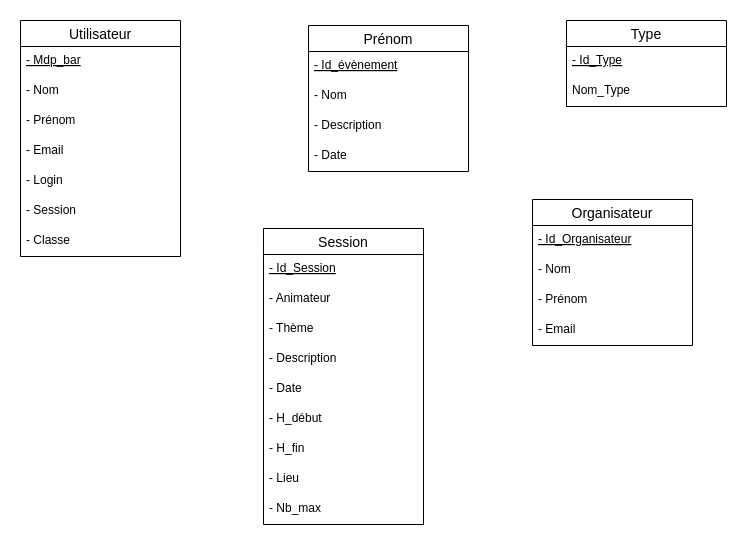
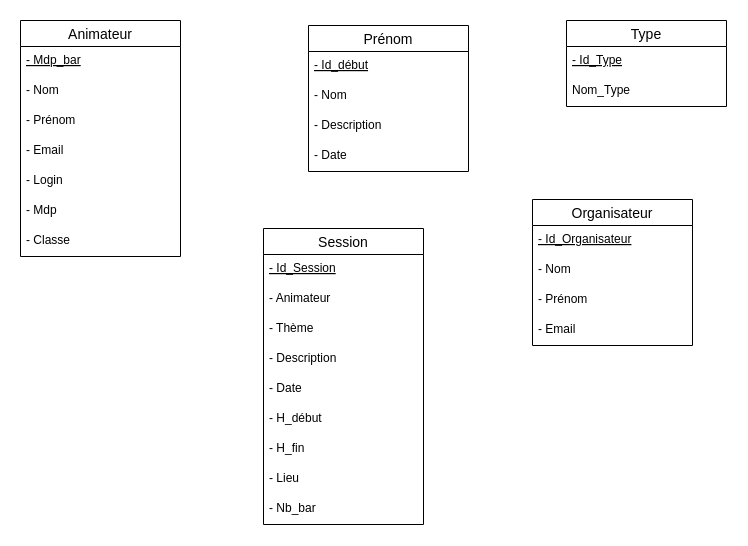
  <mxCell id="0" />
  <mxCell id="1" parent="0" />
- <mxCell id="2" value="Utilisateur" style="swimlane;fontStyle=0;childLayout=stackLayout;horizontal=1;startSize=26;horizontalStack=0;resizeParent=1;resizeParentMax=0;resizeLast=0;collapsible=1;marginBottom=0;align=center;fontSize=14;" parent="1" vertex="1"><mxGeometry x="20" y="20" width="160" height="236" as="geometry" /></mxCell>
+ <mxCell id="2" value="Animateur" style="swimlane;fontStyle=0;childLayout=stackLayout;horizontal=1;startSize=26;horizontalStack=0;resizeParent=1;resizeParentMax=0;resizeLast=0;collapsible=1;marginBottom=0;align=center;fontSize=14;" parent="1" vertex="1"><mxGeometry x="20" y="20" width="160" height="236" as="geometry" /></mxCell>
  <mxCell id="3" value="- Mdp_bar" style="text;strokeColor=none;fillColor=none;spacingLeft=4;spacingRight=4;overflow=hidden;rotatable=0;points=[[0,0.5],[1,0.5]];portConstraint=eastwest;fontSize=12;fontStyle=4" parent="2" vertex="1"><mxGeometry y="26" width="160" height="30" as="geometry" /></mxCell>
  <mxCell id="4" value="- Nom" style="text;strokeColor=none;fillColor=none;spacingLeft=4;spacingRight=4;overflow=hidden;rotatable=0;points=[[0,0.5],[1,0.5]];portConstraint=eastwest;fontSize=12;" parent="2" vertex="1"><mxGeometry y="56" width="160" height="30" as="geometry" /></mxCell>
  <mxCell id="5" value="- Prénom" style="text;strokeColor=none;fillColor=none;spacingLeft=4;spacingRight=4;overflow=hidden;rotatable=0;points=[[0,0.5],[1,0.5]];portConstraint=eastwest;fontSize=12;" parent="2" vertex="1"><mxGeometry y="86" width="160" height="30" as="geometry" /></mxCell>
  <mxCell id="6" value="- Email" style="text;strokeColor=none;fillColor=none;spacingLeft=4;spacingRight=4;overflow=hidden;rotatable=0;points=[[0,0.5],[1,0.5]];portConstraint=eastwest;fontSize=12;" parent="2" vertex="1"><mxGeometry y="116" width="160" height="30" as="geometry" /></mxCell>
  <mxCell id="7" value="- Login" style="text;strokeColor=none;fillColor=none;spacingLeft=4;spacingRight=4;overflow=hidden;rotatable=0;points=[[0,0.5],[1,0.5]];portConstraint=eastwest;fontSize=12;" parent="2" vertex="1"><mxGeometry y="146" width="160" height="30" as="geometry" /></mxCell>
- <mxCell id="8" value="- Session" style="text;strokeColor=none;fillColor=none;spacingLeft=4;spacingRight=4;overflow=hidden;rotatable=0;points=[[0,0.5],[1,0.5]];portConstraint=eastwest;fontSize=12;" parent="2" vertex="1"><mxGeometry y="176" width="160" height="30" as="geometry" /></mxCell>
+ <mxCell id="8" value="- Mdp" style="text;strokeColor=none;fillColor=none;spacingLeft=4;spacingRight=4;overflow=hidden;rotatable=0;points=[[0,0.5],[1,0.5]];portConstraint=eastwest;fontSize=12;" parent="2" vertex="1"><mxGeometry y="176" width="160" height="30" as="geometry" /></mxCell>
  <mxCell id="9" value="- Classe" style="text;strokeColor=none;fillColor=none;spacingLeft=4;spacingRight=4;overflow=hidden;rotatable=0;points=[[0,0.5],[1,0.5]];portConstraint=eastwest;fontSize=12;" parent="2" vertex="1"><mxGeometry y="206" width="160" height="30" as="geometry" /></mxCell>
  <mxCell id="10" value="Prénom" style="swimlane;fontStyle=0;childLayout=stackLayout;horizontal=1;startSize=26;horizontalStack=0;resizeParent=1;resizeParentMax=0;resizeLast=0;collapsible=1;marginBottom=0;align=center;fontSize=14;" parent="1" vertex="1"><mxGeometry x="308" y="25" width="160" height="146" as="geometry" /></mxCell>
- <mxCell id="11" value="- Id_évènement" style="text;strokeColor=none;fillColor=none;spacingLeft=4;spacingRight=4;overflow=hidden;rotatable=0;points=[[0,0.5],[1,0.5]];portConstraint=eastwest;fontSize=12;fontStyle=4" parent="10" vertex="1"><mxGeometry y="26" width="160" height="30" as="geometry" /></mxCell>
+ <mxCell id="11" value="- Id_début" style="text;strokeColor=none;fillColor=none;spacingLeft=4;spacingRight=4;overflow=hidden;rotatable=0;points=[[0,0.5],[1,0.5]];portConstraint=eastwest;fontSize=12;fontStyle=4" parent="10" vertex="1"><mxGeometry y="26" width="160" height="30" as="geometry" /></mxCell>
  <mxCell id="12" value="- Nom" style="text;strokeColor=none;fillColor=none;spacingLeft=4;spacingRight=4;overflow=hidden;rotatable=0;points=[[0,0.5],[1,0.5]];portConstraint=eastwest;fontSize=12;" parent="10" vertex="1"><mxGeometry y="56" width="160" height="30" as="geometry" /></mxCell>
  <mxCell id="13" value="- Description" style="text;strokeColor=none;fillColor=none;spacingLeft=4;spacingRight=4;overflow=hidden;rotatable=0;points=[[0,0.5],[1,0.5]];portConstraint=eastwest;fontSize=12;" parent="10" vertex="1"><mxGeometry y="86" width="160" height="30" as="geometry" /></mxCell>
  <mxCell id="14" value="- Date" style="text;strokeColor=none;fillColor=none;spacingLeft=4;spacingRight=4;overflow=hidden;rotatable=0;points=[[0,0.5],[1,0.5]];portConstraint=eastwest;fontSize=12;" parent="10" vertex="1"><mxGeometry y="116" width="160" height="30" as="geometry" /></mxCell>
  <mxCell id="15" value="Type" style="swimlane;fontStyle=0;childLayout=stackLayout;horizontal=1;startSize=26;horizontalStack=0;resizeParent=1;resizeParentMax=0;resizeLast=0;collapsible=1;marginBottom=0;align=center;fontSize=14;" parent="1" vertex="1"><mxGeometry x="566" y="20" width="160" height="86" as="geometry" /></mxCell>
  <mxCell id="16" value="- Id_Type" style="text;strokeColor=none;fillColor=none;spacingLeft=4;spacingRight=4;overflow=hidden;rotatable=0;points=[[0,0.5],[1,0.5]];portConstraint=eastwest;fontSize=12;fontStyle=4" parent="15" vertex="1"><mxGeometry y="26" width="160" height="30" as="geometry" /></mxCell>
  <mxCell id="17" value="Nom_Type" style="text;strokeColor=none;fillColor=none;spacingLeft=4;spacingRight=4;overflow=hidden;rotatable=0;points=[[0,0.5],[1,0.5]];portConstraint=eastwest;fontSize=12;" parent="15" vertex="1"><mxGeometry y="56" width="160" height="30" as="geometry" /></mxCell>
  <mxCell id="18" value="Session" style="swimlane;fontStyle=0;childLayout=stackLayout;horizontal=1;startSize=26;horizontalStack=0;resizeParent=1;resizeParentMax=0;resizeLast=0;collapsible=1;marginBottom=0;align=center;fontSize=14;" parent="1" vertex="1"><mxGeometry x="263" y="228" width="160" height="296" as="geometry" /></mxCell>
  <mxCell id="19" value="- Id_Session" style="text;strokeColor=none;fillColor=none;spacingLeft=4;spacingRight=4;overflow=hidden;rotatable=0;points=[[0,0.5],[1,0.5]];portConstraint=eastwest;fontSize=12;fontStyle=4" parent="18" vertex="1"><mxGeometry y="26" width="160" height="30" as="geometry" /></mxCell>
  <mxCell id="20" value="- Animateur" style="text;strokeColor=none;fillColor=none;spacingLeft=4;spacingRight=4;overflow=hidden;rotatable=0;points=[[0,0.5],[1,0.5]];portConstraint=eastwest;fontSize=12;" parent="18" vertex="1"><mxGeometry y="56" width="160" height="30" as="geometry" /></mxCell>
  <mxCell id="21" value="- Thème" style="text;strokeColor=none;fillColor=none;spacingLeft=4;spacingRight=4;overflow=hidden;rotatable=0;points=[[0,0.5],[1,0.5]];portConstraint=eastwest;fontSize=12;" parent="18" vertex="1"><mxGeometry y="86" width="160" height="30" as="geometry" /></mxCell>
  <mxCell id="22" value="- Description" style="text;strokeColor=none;fillColor=none;spacingLeft=4;spacingRight=4;overflow=hidden;rotatable=0;points=[[0,0.5],[1,0.5]];portConstraint=eastwest;fontSize=12;" parent="18" vertex="1"><mxGeometry y="116" width="160" height="30" as="geometry" /></mxCell>
  <mxCell id="23" value="- Date" style="text;strokeColor=none;fillColor=none;spacingLeft=4;spacingRight=4;overflow=hidden;rotatable=0;points=[[0,0.5],[1,0.5]];portConstraint=eastwest;fontSize=12;" parent="18" vertex="1"><mxGeometry y="146" width="160" height="30" as="geometry" /></mxCell>
  <mxCell id="24" value="- H_début" style="text;strokeColor=none;fillColor=none;spacingLeft=4;spacingRight=4;overflow=hidden;rotatable=0;points=[[0,0.5],[1,0.5]];portConstraint=eastwest;fontSize=12;" parent="18" vertex="1"><mxGeometry y="176" width="160" height="30" as="geometry" /></mxCell>
  <mxCell id="25" value="- H_fin" style="text;strokeColor=none;fillColor=none;spacingLeft=4;spacingRight=4;overflow=hidden;rotatable=0;points=[[0,0.5],[1,0.5]];portConstraint=eastwest;fontSize=12;" parent="18" vertex="1"><mxGeometry y="206" width="160" height="30" as="geometry" /></mxCell>
  <mxCell id="26" value="- Lieu" style="text;strokeColor=none;fillColor=none;spacingLeft=4;spacingRight=4;overflow=hidden;rotatable=0;points=[[0,0.5],[1,0.5]];portConstraint=eastwest;fontSize=12;" parent="18" vertex="1"><mxGeometry y="236" width="160" height="30" as="geometry" /></mxCell>
- <mxCell id="27" value="- Nb_max" style="text;strokeColor=none;fillColor=none;spacingLeft=4;spacingRight=4;overflow=hidden;rotatable=0;points=[[0,0.5],[1,0.5]];portConstraint=eastwest;fontSize=12;" parent="18" vertex="1"><mxGeometry y="266" width="160" height="30" as="geometry" /></mxCell>
+ <mxCell id="27" value="- Nb_bar" style="text;strokeColor=none;fillColor=none;spacingLeft=4;spacingRight=4;overflow=hidden;rotatable=0;points=[[0,0.5],[1,0.5]];portConstraint=eastwest;fontSize=12;" parent="18" vertex="1"><mxGeometry y="266" width="160" height="30" as="geometry" /></mxCell>
  <mxCell id="28" value="Organisateur" style="swimlane;fontStyle=0;childLayout=stackLayout;horizontal=1;startSize=26;horizontalStack=0;resizeParent=1;resizeParentMax=0;resizeLast=0;collapsible=1;marginBottom=0;align=center;fontSize=14;" parent="1" vertex="1"><mxGeometry x="532" y="199" width="160" height="146" as="geometry" /></mxCell>
  <mxCell id="29" value="- Id_Organisateur" style="text;strokeColor=none;fillColor=none;spacingLeft=4;spacingRight=4;overflow=hidden;rotatable=0;points=[[0,0.5],[1,0.5]];portConstraint=eastwest;fontSize=12;fontStyle=4" parent="28" vertex="1"><mxGeometry y="26" width="160" height="30" as="geometry" /></mxCell>
  <mxCell id="30" value="- Nom" style="text;strokeColor=none;fillColor=none;spacingLeft=4;spacingRight=4;overflow=hidden;rotatable=0;points=[[0,0.5],[1,0.5]];portConstraint=eastwest;fontSize=12;" parent="28" vertex="1"><mxGeometry y="56" width="160" height="30" as="geometry" /></mxCell>
  <mxCell id="31" value="- Prénom" style="text;strokeColor=none;fillColor=none;spacingLeft=4;spacingRight=4;overflow=hidden;rotatable=0;points=[[0,0.5],[1,0.5]];portConstraint=eastwest;fontSize=12;" parent="28" vertex="1"><mxGeometry y="86" width="160" height="30" as="geometry" /></mxCell>
  <mxCell id="32" value="- Email" style="text;strokeColor=none;fillColor=none;spacingLeft=4;spacingRight=4;overflow=hidden;rotatable=0;points=[[0,0.5],[1,0.5]];portConstraint=eastwest;fontSize=12;" parent="28" vertex="1"><mxGeometry y="116" width="160" height="30" as="geometry" /></mxCell>
